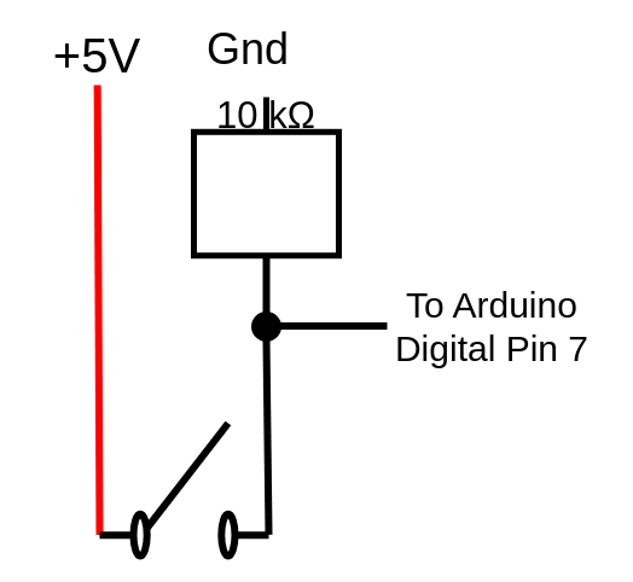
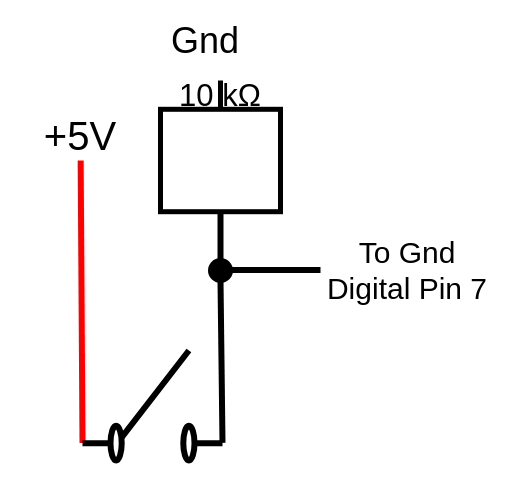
  <mxCell id="0" />
  <mxCell id="1" parent="0" />
  <mxCell id="2" value="" style="endArrow=none;html=1;strokeWidth=6;strokeColor=#FF0000;exitX=0;exitY=0.84;exitDx=0;exitDy=0;exitPerimeter=0;" parent="1" source="12" target="3" edge="1"><mxGeometry width="50" height="50" relative="1" as="geometry"><mxPoint x="80" y="360" as="sourcePoint" /><mxPoint x="80" y="180" as="targetPoint" /></mxGeometry></mxCell>
- <mxCell id="3" value="&lt;font style=&quot;font-size: 40px&quot;&gt;+5V&lt;/font&gt;" style="text;html=1;strokeColor=none;fillColor=none;align=center;verticalAlign=middle;whiteSpace=wrap;rounded=0;" parent="1" vertex="1"><mxGeometry x="20" y="20" width="120" height="50" as="geometry" /></mxCell>
+ <mxCell id="3" value="&lt;font style=&quot;font-size: 40px&quot;&gt;+5V&lt;/font&gt;" style="text;html=1;strokeColor=none;fillColor=none;align=center;verticalAlign=middle;whiteSpace=wrap;rounded=0;" parent="1" vertex="1"><mxGeometry x="20" y="110" width="120" height="50" as="geometry" /></mxCell>
  <mxCell id="4" value="" style="pointerEvents=1;verticalLabelPosition=bottom;shadow=0;dashed=0;align=center;html=1;verticalAlign=top;shape=mxgraph.electrical.resistors.resistor_1;strokeWidth=5;fillColor=#FFFFFF;gradientColor=none;direction=south;" parent="1" vertex="1"><mxGeometry x="160" y="80" width="120" height="160" as="geometry" /></mxCell>
  <mxCell id="5" value="&lt;font style=&quot;font-size: 31px&quot;&gt;10 kΩ&lt;/font&gt;" style="text;html=1;strokeColor=none;fillColor=none;align=center;verticalAlign=middle;whiteSpace=wrap;rounded=0;" parent="1" vertex="1"><mxGeometry x="166" y="85" width="108" height="20" as="geometry" /></mxCell>
  <mxCell id="6" value="&lt;font style=&quot;font-size: 36px&quot;&gt;Gnd&lt;/font&gt;" style="text;html=1;strokeColor=none;fillColor=none;align=center;verticalAlign=middle;whiteSpace=wrap;rounded=0;" parent="1" vertex="1"><mxGeometry x="185" y="30" width="40" height="20" as="geometry" /></mxCell>
- <mxCell id="7" value="&lt;font style=&quot;font-size: 30px&quot;&gt;To Arduino Digital Pin 7&lt;/font&gt;" style="text;html=1;strokeColor=none;fillColor=none;align=center;verticalAlign=middle;whiteSpace=wrap;rounded=0;" parent="1" vertex="1"><mxGeometry x="312" y="235" width="190" height="70" as="geometry" /></mxCell>
+ <mxCell id="7" value="&lt;font style=&quot;font-size: 30px&quot;&gt;To Gnd Digital Pin 7&lt;/font&gt;" style="text;html=1;strokeColor=none;fillColor=none;align=center;verticalAlign=middle;whiteSpace=wrap;rounded=0;" parent="1" vertex="1"><mxGeometry x="312" y="235" width="190" height="70" as="geometry" /></mxCell>
  <mxCell id="8" value="" style="endArrow=none;html=1;strokeColor=#000000;strokeWidth=6;entryX=0.825;entryY=0.5;entryDx=0;entryDy=0;entryPerimeter=0;" parent="1" source="10" target="4" edge="1"><mxGeometry width="50" height="50" relative="1" as="geometry"><mxPoint x="219.5" y="370" as="sourcePoint" /><mxPoint x="220" y="320" as="targetPoint" /></mxGeometry></mxCell>
  <mxCell id="9" value="" style="endArrow=none;html=1;strokeColor=#000000;strokeWidth=6;" parent="1" edge="1"><mxGeometry width="50" height="50" relative="1" as="geometry"><mxPoint x="230" y="269.5" as="sourcePoint" /><mxPoint x="320" y="269.5" as="targetPoint" /></mxGeometry></mxCell>
  <mxCell id="10" value="" style="ellipse;whiteSpace=wrap;html=1;aspect=fixed;strokeWidth=5;gradientColor=none;fillColor=#000000;" parent="1" vertex="1"><mxGeometry x="210" y="260" width="20" height="20" as="geometry" /></mxCell>
  <mxCell id="11" value="" style="endArrow=none;html=1;strokeColor=#000000;strokeWidth=6;entryX=0.5;entryY=1;entryDx=0;entryDy=0;exitX=1;exitY=0.84;exitDx=0;exitDy=0;exitPerimeter=0;" parent="1" target="10" edge="1" source="12"><mxGeometry width="50" height="50" relative="1" as="geometry"><mxPoint x="219.5" y="370" as="sourcePoint" /><mxPoint x="220" y="310" as="targetPoint" /></mxGeometry></mxCell>
  <mxCell id="12" value="" style="pointerEvents=1;verticalLabelPosition=bottom;shadow=0;dashed=0;align=center;html=1;verticalAlign=top;shape=mxgraph.electrical.electro-mechanical.simple_switch;strokeWidth=6;" vertex="1" parent="1"><mxGeometry x="82" y="350" width="140" height="110" as="geometry" /></mxCell>
